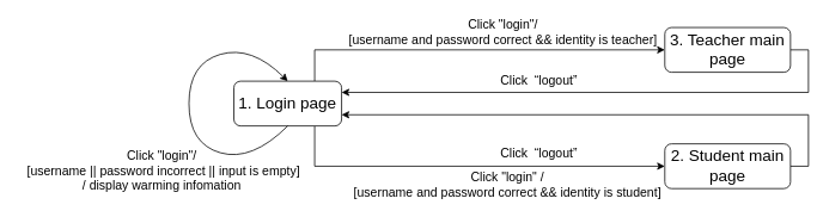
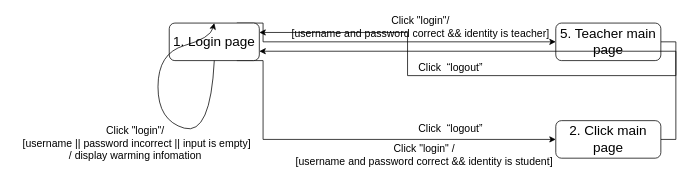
  <mxCell id="0" />
  <mxCell id="1" parent="0" />
  <mxCell id="2" style="edgeStyle=orthogonalEdgeStyle;rounded=0;orthogonalLoop=1;jettySize=auto;html=1;entryX=0;entryY=0.5;entryDx=0;entryDy=0;exitX=0.75;exitY=0;exitDx=0;exitDy=0;" parent="1" source="4" target="6" edge="1"><mxGeometry relative="1" as="geometry"><Array as="points"><mxPoint x="350" y="55" /></Array><mxPoint x="440" y="70" as="sourcePoint" /></mxGeometry></mxCell>
  <mxCell id="3" style="edgeStyle=orthogonalEdgeStyle;rounded=0;orthogonalLoop=1;jettySize=auto;html=1;exitX=0.75;exitY=1;exitDx=0;exitDy=0;entryX=0;entryY=0.5;entryDx=0;entryDy=0;" parent="1" source="4" target="8" edge="1"><mxGeometry relative="1" as="geometry"><Array as="points"><mxPoint x="350" y="185" /></Array></mxGeometry></mxCell>
- <mxCell id="4" value="&lt;font style=&quot;font-size: 18px&quot;&gt;1. Login page&lt;/font&gt;" style="rounded=1;whiteSpace=wrap;html=1;" parent="1" vertex="1"><mxGeometry x="260" y="90" width="120" height="50" as="geometry" /></mxCell>
+ <mxCell id="4" value="&lt;font style=&quot;font-size: 18px&quot;&gt;1. Login page&lt;/font&gt;" style="rounded=1;whiteSpace=wrap;html=1;" parent="1" vertex="1"><mxGeometry x="225" y="30" width="120" height="50" as="geometry" /></mxCell>
  <mxCell id="5" style="edgeStyle=orthogonalEdgeStyle;rounded=0;orthogonalLoop=1;jettySize=auto;html=1;exitX=1;exitY=0.5;exitDx=0;exitDy=0;entryX=1;entryY=0.25;entryDx=0;entryDy=0;" parent="1" source="6" target="4" edge="1"><mxGeometry relative="1" as="geometry" /></mxCell>
- <mxCell id="6" value="&lt;font style=&quot;font-size: 18px&quot;&gt;3. Teacher main page&lt;/font&gt;" style="rounded=1;whiteSpace=wrap;html=1;" parent="1" vertex="1"><mxGeometry x="740" y="30" width="140" height="50" as="geometry" /></mxCell>
+ <mxCell id="6" value="&lt;font style=&quot;font-size: 18px&quot;&gt;5. Teacher main page&lt;/font&gt;" style="rounded=1;whiteSpace=wrap;html=1;" parent="1" vertex="1"><mxGeometry x="740" y="30" width="140" height="50" as="geometry" /></mxCell>
  <mxCell id="7" style="edgeStyle=orthogonalEdgeStyle;rounded=0;orthogonalLoop=1;jettySize=auto;html=1;exitX=1;exitY=0.5;exitDx=0;exitDy=0;entryX=1;entryY=0.75;entryDx=0;entryDy=0;" parent="1" source="8" target="4" edge="1"><mxGeometry relative="1" as="geometry" /></mxCell>
- <mxCell id="8" value="&lt;font style=&quot;font-size: 18px&quot;&gt;2. Student main page&lt;/font&gt;" style="rounded=1;whiteSpace=wrap;html=1;" parent="1" vertex="1"><mxGeometry x="740" y="160" width="140" height="50" as="geometry" /></mxCell>
+ <mxCell id="8" value="&lt;font style=&quot;font-size: 18px&quot;&gt;2. Click main page&lt;/font&gt;" style="rounded=1;whiteSpace=wrap;html=1;" parent="1" vertex="1"><mxGeometry x="740" y="160" width="140" height="50" as="geometry" /></mxCell>
  <mxCell id="9" value="" style="endArrow=classic;html=1;exitX=0.5;exitY=1;exitDx=0;exitDy=0;curved=1;entryX=0.5;entryY=0;entryDx=0;entryDy=0;" parent="1" source="4" target="4" edge="1"><mxGeometry width="50" height="50" relative="1" as="geometry"><mxPoint x="490" y="180" as="sourcePoint" /><mxPoint x="340" y="30" as="targetPoint" /><Array as="points"><mxPoint x="280" y="180" /><mxPoint x="210" y="160" /><mxPoint x="210" y="70" /><mxPoint x="280" y="50" /></Array></mxGeometry></mxCell>
  <mxCell id="10" value="&lt;font style=&quot;font-size: 14px&quot;&gt;Click &quot;login&quot;/&lt;br&gt;&amp;nbsp;[username || password incorrect || input is empty]&lt;br&gt;/ display warming infomation&lt;/font&gt;" style="text;html=1;strokeColor=none;fillColor=none;align=center;verticalAlign=middle;whiteSpace=wrap;rounded=0;" parent="1" vertex="1"><mxGeometry x="20" y="170" width="320" height="40" as="geometry" /></mxCell>
  <mxCell id="11" value="&lt;font style=&quot;font-size: 14px&quot;&gt;Click &quot;login&quot; /&lt;br&gt;[username and password correct &amp;amp;&amp;amp; identity is student]&lt;/font&gt;" style="text;html=1;strokeColor=none;fillColor=none;align=center;verticalAlign=middle;whiteSpace=wrap;rounded=0;" parent="1" vertex="1"><mxGeometry x="385" y="190" width="360" height="30" as="geometry" /></mxCell>
  <mxCell id="12" value="&lt;font style=&quot;font-size: 14px&quot;&gt;Click &quot;login&quot;/&lt;br&gt;[username and password correct &amp;amp;&amp;amp; identity is teacher]&lt;/font&gt;" style="text;html=1;strokeColor=none;fillColor=none;align=center;verticalAlign=middle;whiteSpace=wrap;rounded=0;" parent="1" vertex="1"><mxGeometry x="385" y="20" width="350" height="30" as="geometry" /></mxCell>
  <mxCell id="13" value="&lt;font style=&quot;font-size: 14px&quot;&gt;Click&amp;nbsp; “logout”&lt;/font&gt;" style="text;html=1;strokeColor=none;fillColor=none;align=center;verticalAlign=middle;whiteSpace=wrap;rounded=0;" parent="1" vertex="1"><mxGeometry x="550" y="80" width="100" height="20" as="geometry" /></mxCell>
  <mxCell id="14" value="&lt;font style=&quot;font-size: 14px&quot;&gt;Click&amp;nbsp; “logout”&lt;/font&gt;" style="text;html=1;strokeColor=none;fillColor=none;align=center;verticalAlign=middle;whiteSpace=wrap;rounded=0;" parent="1" vertex="1"><mxGeometry x="550" y="160" width="100" height="20" as="geometry" /></mxCell>
